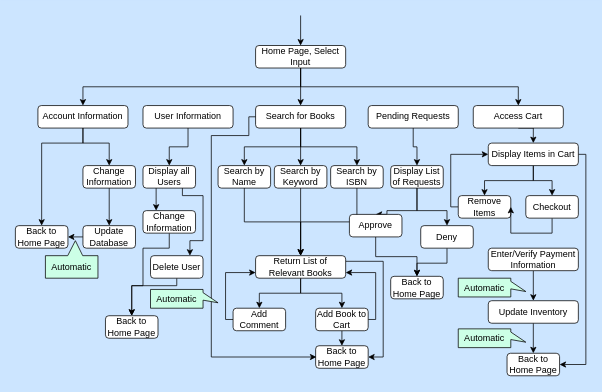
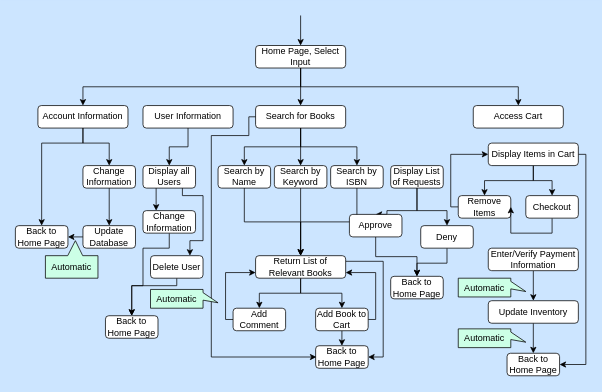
  <mxCell id="0" />
  <mxCell id="1" parent="0" />
- <mxCell id="2" style="edgeStyle=orthogonalEdgeStyle;rounded=0;orthogonalLoop=1;jettySize=auto;html=1;exitX=0.5;exitY=1;exitDx=0;exitDy=0;entryX=0.5;entryY=0;entryDx=0;entryDy=0;" edge="1" parent="1" source="3" target="9"><mxGeometry relative="1" as="geometry" /></mxCell>
  <mxCell id="3" value="Access Cart" style="rounded=1;whiteSpace=wrap;html=1;" vertex="1" parent="1"><mxGeometry x="630" y="140" width="120" height="30" as="geometry" /></mxCell>
  <mxCell id="4" style="edgeStyle=orthogonalEdgeStyle;rounded=0;orthogonalLoop=1;jettySize=auto;html=1;exitX=0;exitY=0.5;exitDx=0;exitDy=0;entryX=1;entryY=0.5;entryDx=0;entryDy=0;" edge="1" parent="1" source="5" target="20"><mxGeometry relative="1" as="geometry" /></mxCell>
  <mxCell id="5" value="Update Database" style="rounded=1;whiteSpace=wrap;html=1;" vertex="1" parent="1"><mxGeometry x="110" y="300" width="70" height="30" as="geometry" /></mxCell>
  <mxCell id="6" style="edgeStyle=orthogonalEdgeStyle;rounded=0;orthogonalLoop=1;jettySize=auto;html=1;exitX=0.5;exitY=1;exitDx=0;exitDy=0;entryX=0.5;entryY=0;entryDx=0;entryDy=0;" edge="1" parent="1" source="9" target="44"><mxGeometry relative="1" as="geometry" /></mxCell>
  <mxCell id="7" style="edgeStyle=orthogonalEdgeStyle;rounded=0;orthogonalLoop=1;jettySize=auto;html=1;exitX=0.5;exitY=1;exitDx=0;exitDy=0;entryX=0.5;entryY=0;entryDx=0;entryDy=0;" edge="1" parent="1" source="9" target="46"><mxGeometry relative="1" as="geometry" /></mxCell>
  <mxCell id="8" style="edgeStyle=orthogonalEdgeStyle;rounded=0;orthogonalLoop=1;jettySize=auto;html=1;exitX=1;exitY=0.5;exitDx=0;exitDy=0;entryX=1;entryY=0.5;entryDx=0;entryDy=0;" edge="1" parent="1" source="9" target="53"><mxGeometry relative="1" as="geometry"><Array as="points"><mxPoint x="780" y="205" /><mxPoint x="780" y="485" /></Array></mxGeometry></mxCell>
  <mxCell id="9" value="Display Items in Cart" style="rounded=1;whiteSpace=wrap;html=1;" vertex="1" parent="1"><mxGeometry x="650" y="190" width="120" height="30" as="geometry" /></mxCell>
  <mxCell id="10" style="edgeStyle=orthogonalEdgeStyle;rounded=0;orthogonalLoop=1;jettySize=auto;html=1;exitX=0.5;exitY=1;exitDx=0;exitDy=0;entryX=0.5;entryY=0;entryDx=0;entryDy=0;" edge="1" parent="1" source="14" target="19"><mxGeometry relative="1" as="geometry"><mxPoint x="160" y="140" as="targetPoint" /></mxGeometry></mxCell>
  <mxCell id="11" style="edgeStyle=orthogonalEdgeStyle;rounded=0;orthogonalLoop=1;jettySize=auto;html=1;exitX=0.5;exitY=1;exitDx=0;exitDy=0;entryX=0.5;entryY=0;entryDx=0;entryDy=0;" edge="1" parent="1" source="14" target="3"><mxGeometry relative="1" as="geometry" /></mxCell>
  <mxCell id="12" style="edgeStyle=orthogonalEdgeStyle;rounded=0;orthogonalLoop=1;jettySize=auto;html=1;exitX=0.5;exitY=1;exitDx=0;exitDy=0;entryX=0.5;entryY=0;entryDx=0;entryDy=0;" edge="1" parent="1" source="14" target="28"><mxGeometry relative="1" as="geometry" /></mxCell>
  <mxCell id="13" style="edgeStyle=orthogonalEdgeStyle;rounded=0;orthogonalLoop=1;jettySize=auto;html=1;exitX=0.5;exitY=0;exitDx=0;exitDy=0;" edge="1" parent="1" source="14"><mxGeometry relative="1" as="geometry"><mxPoint x="400" y="60" as="targetPoint" /></mxGeometry></mxCell>
  <mxCell id="14" value="Home Page, Select Input" style="rounded=1;whiteSpace=wrap;html=1;" vertex="1" parent="1"><mxGeometry x="340" y="60" width="120" height="30" as="geometry" /></mxCell>
  <mxCell id="15" style="edgeStyle=orthogonalEdgeStyle;rounded=0;orthogonalLoop=1;jettySize=auto;html=1;exitX=0.5;exitY=1;exitDx=0;exitDy=0;entryX=0.5;entryY=0;entryDx=0;entryDy=0;" edge="1" parent="1" source="16" target="5"><mxGeometry relative="1" as="geometry" /></mxCell>
  <mxCell id="16" value="Change Information" style="rounded=1;whiteSpace=wrap;html=1;" vertex="1" parent="1"><mxGeometry x="110" y="220" width="70" height="30" as="geometry" /></mxCell>
  <mxCell id="17" style="edgeStyle=orthogonalEdgeStyle;rounded=0;orthogonalLoop=1;jettySize=auto;html=1;exitX=0.5;exitY=1;exitDx=0;exitDy=0;entryX=0.5;entryY=0;entryDx=0;entryDy=0;" edge="1" parent="1" source="19" target="20"><mxGeometry relative="1" as="geometry"><Array as="points"><mxPoint x="110" y="190" /><mxPoint x="55" y="190" /></Array></mxGeometry></mxCell>
  <mxCell id="18" style="edgeStyle=orthogonalEdgeStyle;rounded=0;orthogonalLoop=1;jettySize=auto;html=1;exitX=0.5;exitY=1;exitDx=0;exitDy=0;entryX=0.5;entryY=0;entryDx=0;entryDy=0;" edge="1" parent="1" source="19" target="16"><mxGeometry relative="1" as="geometry"><Array as="points"><mxPoint x="110" y="190" /><mxPoint x="145" y="190" /></Array></mxGeometry></mxCell>
  <mxCell id="19" value="Account Information" style="rounded=1;whiteSpace=wrap;html=1;" vertex="1" parent="1"><mxGeometry x="50" y="140" width="120" height="30" as="geometry" /></mxCell>
  <mxCell id="20" value="Back to Home Page" style="rounded=1;whiteSpace=wrap;html=1;" vertex="1" parent="1"><mxGeometry x="20" y="300" width="70" height="30" as="geometry" /></mxCell>
  <mxCell id="21" style="edgeStyle=orthogonalEdgeStyle;rounded=0;orthogonalLoop=1;jettySize=auto;html=1;exitX=0.5;exitY=1;exitDx=0;exitDy=0;entryX=0.5;entryY=0;entryDx=0;entryDy=0;" edge="1" parent="1" source="22" target="41"><mxGeometry relative="1" as="geometry" /></mxCell>
  <mxCell id="22" value="Search by Name" style="rounded=1;whiteSpace=wrap;html=1;" vertex="1" parent="1"><mxGeometry x="290" y="220" width="70" height="30" as="geometry" /></mxCell>
  <mxCell id="23" value="Back to Home Page" style="rounded=1;whiteSpace=wrap;html=1;" vertex="1" parent="1"><mxGeometry x="420" y="460" width="70" height="30" as="geometry" /></mxCell>
  <mxCell id="24" style="edgeStyle=orthogonalEdgeStyle;rounded=0;orthogonalLoop=1;jettySize=auto;html=1;exitX=0.5;exitY=1;exitDx=0;exitDy=0;entryX=0.5;entryY=0;entryDx=0;entryDy=0;" edge="1" parent="1" source="28" target="22"><mxGeometry relative="1" as="geometry" /></mxCell>
  <mxCell id="25" style="edgeStyle=orthogonalEdgeStyle;rounded=0;orthogonalLoop=1;jettySize=auto;html=1;exitX=0.5;exitY=1;exitDx=0;exitDy=0;entryX=0.5;entryY=0;entryDx=0;entryDy=0;" edge="1" parent="1" source="28" target="30"><mxGeometry relative="1" as="geometry" /></mxCell>
  <mxCell id="26" style="edgeStyle=orthogonalEdgeStyle;rounded=0;orthogonalLoop=1;jettySize=auto;html=1;exitX=0.5;exitY=1;exitDx=0;exitDy=0;entryX=0.5;entryY=0;entryDx=0;entryDy=0;" edge="1" parent="1" source="28" target="32"><mxGeometry relative="1" as="geometry" /></mxCell>
  <mxCell id="27" style="edgeStyle=orthogonalEdgeStyle;rounded=0;orthogonalLoop=1;jettySize=auto;html=1;exitX=0;exitY=0.5;exitDx=0;exitDy=0;entryX=0;entryY=0.5;entryDx=0;entryDy=0;" edge="1" parent="1"><mxGeometry relative="1" as="geometry"><mxPoint x="341" y="155" as="sourcePoint" /><mxPoint x="421" y="475" as="targetPoint" /><Array as="points"><mxPoint x="331" y="155" /><mxPoint x="331" y="180" /><mxPoint x="281" y="180" /><mxPoint x="281" y="475" /></Array></mxGeometry></mxCell>
  <mxCell id="28" value="Search for Books" style="rounded=1;whiteSpace=wrap;html=1;" vertex="1" parent="1"><mxGeometry x="340" y="140" width="120" height="30" as="geometry" /></mxCell>
  <mxCell id="29" style="edgeStyle=orthogonalEdgeStyle;rounded=0;orthogonalLoop=1;jettySize=auto;html=1;exitX=0.5;exitY=1;exitDx=0;exitDy=0;" edge="1" parent="1" source="30"><mxGeometry relative="1" as="geometry"><mxPoint x="400" y="340" as="targetPoint" /></mxGeometry></mxCell>
  <mxCell id="30" value="Search by Keyword" style="rounded=1;whiteSpace=wrap;html=1;" vertex="1" parent="1"><mxGeometry x="365" y="220" width="70" height="30" as="geometry" /></mxCell>
  <mxCell id="31" style="edgeStyle=orthogonalEdgeStyle;rounded=0;orthogonalLoop=1;jettySize=auto;html=1;exitX=0.5;exitY=1;exitDx=0;exitDy=0;entryX=0.5;entryY=0;entryDx=0;entryDy=0;" edge="1" parent="1" source="32" target="41"><mxGeometry relative="1" as="geometry" /></mxCell>
  <mxCell id="32" value="Search by ISBN" style="rounded=1;whiteSpace=wrap;html=1;" vertex="1" parent="1"><mxGeometry x="440" y="220" width="70" height="30" as="geometry" /></mxCell>
  <mxCell id="33" style="edgeStyle=orthogonalEdgeStyle;rounded=0;orthogonalLoop=1;jettySize=auto;html=1;exitX=0;exitY=0.5;exitDx=0;exitDy=0;entryX=0;entryY=0.75;entryDx=0;entryDy=0;" edge="1" parent="1" source="34" target="41"><mxGeometry relative="1" as="geometry"><Array as="points"><mxPoint x="300" y="425" /><mxPoint x="300" y="363" /></Array></mxGeometry></mxCell>
  <mxCell id="34" value="Add Comment" style="rounded=1;whiteSpace=wrap;html=1;" vertex="1" parent="1"><mxGeometry x="310" y="410" width="70" height="30" as="geometry" /></mxCell>
  <mxCell id="35" style="edgeStyle=orthogonalEdgeStyle;rounded=0;orthogonalLoop=1;jettySize=auto;html=1;exitX=0.5;exitY=1;exitDx=0;exitDy=0;entryX=0.5;entryY=0;entryDx=0;entryDy=0;" edge="1" parent="1" source="37" target="23"><mxGeometry relative="1" as="geometry" /></mxCell>
  <mxCell id="36" style="edgeStyle=orthogonalEdgeStyle;rounded=0;orthogonalLoop=1;jettySize=auto;html=1;exitX=1;exitY=0.5;exitDx=0;exitDy=0;entryX=1;entryY=0.75;entryDx=0;entryDy=0;" edge="1" parent="1" source="37" target="41"><mxGeometry relative="1" as="geometry"><Array as="points"><mxPoint x="500" y="425" /><mxPoint x="500" y="363" /></Array></mxGeometry></mxCell>
  <mxCell id="37" value="Add Book to Cart" style="rounded=1;whiteSpace=wrap;html=1;" vertex="1" parent="1"><mxGeometry x="420" y="410" width="70" height="30" as="geometry" /></mxCell>
  <mxCell id="38" style="edgeStyle=orthogonalEdgeStyle;rounded=0;orthogonalLoop=1;jettySize=auto;html=1;exitX=0.5;exitY=1;exitDx=0;exitDy=0;entryX=0.5;entryY=0;entryDx=0;entryDy=0;" edge="1" parent="1" source="41" target="34"><mxGeometry relative="1" as="geometry" /></mxCell>
  <mxCell id="39" style="edgeStyle=orthogonalEdgeStyle;rounded=0;orthogonalLoop=1;jettySize=auto;html=1;exitX=0.5;exitY=1;exitDx=0;exitDy=0;entryX=0.5;entryY=0;entryDx=0;entryDy=0;" edge="1" parent="1" source="41" target="37"><mxGeometry relative="1" as="geometry" /></mxCell>
  <mxCell id="40" style="edgeStyle=orthogonalEdgeStyle;rounded=0;orthogonalLoop=1;jettySize=auto;html=1;exitX=1;exitY=0.25;exitDx=0;exitDy=0;entryX=1;entryY=0.5;entryDx=0;entryDy=0;" edge="1" parent="1" source="41" target="23"><mxGeometry relative="1" as="geometry"><mxPoint x="530" y="475" as="targetPoint" /><Array as="points"><mxPoint x="510" y="348" /><mxPoint x="510" y="475" /></Array></mxGeometry></mxCell>
  <mxCell id="41" value="Return List of Relevant Books" style="rounded=1;whiteSpace=wrap;html=1;" vertex="1" parent="1"><mxGeometry x="340" y="340" width="120" height="30" as="geometry" /></mxCell>
  <mxCell id="42" value="" style="endArrow=classic;html=1;rounded=0;entryX=0.5;entryY=0;entryDx=0;entryDy=0;" edge="1" parent="1" target="14"><mxGeometry width="50" height="50" relative="1" as="geometry"><mxPoint x="400" y="20" as="sourcePoint" /><mxPoint x="470" y="90" as="targetPoint" /></mxGeometry></mxCell>
  <mxCell id="43" style="edgeStyle=orthogonalEdgeStyle;rounded=0;orthogonalLoop=1;jettySize=auto;html=1;exitX=0;exitY=0.5;exitDx=0;exitDy=0;entryX=0;entryY=0.5;entryDx=0;entryDy=0;" edge="1" parent="1" source="44" target="9"><mxGeometry relative="1" as="geometry"><Array as="points"><mxPoint x="600" y="275" /><mxPoint x="600" y="205" /></Array></mxGeometry></mxCell>
  <mxCell id="44" value="Remove Items" style="rounded=1;whiteSpace=wrap;html=1;" vertex="1" parent="1"><mxGeometry x="610" y="260" width="70" height="30" as="geometry" /></mxCell>
  <mxCell id="45" style="edgeStyle=orthogonalEdgeStyle;rounded=0;orthogonalLoop=1;jettySize=auto;html=1;exitX=0.5;exitY=1;exitDx=0;exitDy=0;" edge="1" parent="1" source="46" target="44"><mxGeometry relative="1" as="geometry" /></mxCell>
  <mxCell id="46" value="Checkout" style="rounded=1;whiteSpace=wrap;html=1;" vertex="1" parent="1"><mxGeometry x="700" y="260" width="70" height="30" as="geometry" /></mxCell>
  <mxCell id="47" style="edgeStyle=orthogonalEdgeStyle;rounded=0;orthogonalLoop=1;jettySize=auto;html=1;exitX=0.5;exitY=1;exitDx=0;exitDy=0;entryX=0.5;entryY=0;entryDx=0;entryDy=0;" edge="1" parent="1" source="48" target="50"><mxGeometry relative="1" as="geometry" /></mxCell>
  <mxCell id="48" value="Enter/Verify Payment Information" style="rounded=1;whiteSpace=wrap;html=1;" vertex="1" parent="1"><mxGeometry x="650" y="330" width="120" height="30" as="geometry" /></mxCell>
  <mxCell id="49" style="edgeStyle=orthogonalEdgeStyle;rounded=0;orthogonalLoop=1;jettySize=auto;html=1;exitX=0.5;exitY=1;exitDx=0;exitDy=0;entryX=0.5;entryY=0;entryDx=0;entryDy=0;" edge="1" parent="1" source="50" target="53"><mxGeometry relative="1" as="geometry" /></mxCell>
  <mxCell id="50" value="Update Inventory" style="rounded=1;whiteSpace=wrap;html=1;" vertex="1" parent="1"><mxGeometry x="650" y="400" width="120" height="30" as="geometry" /></mxCell>
  <mxCell id="51" value="Automatic" style="shape=callout;whiteSpace=wrap;html=1;perimeter=calloutPerimeter;direction=west;position2=0.43;size=20;position=0.29;fillColor=#CCFFE6;" vertex="1" parent="1"><mxGeometry x="60" y="320" width="70" height="50" as="geometry" /></mxCell>
  <mxCell id="52" value="Automatic" style="shape=callout;whiteSpace=wrap;html=1;perimeter=calloutPerimeter;direction=north;position2=0.29;size=20;position=0.43;fillColor=#CCFFE6;base=10;" vertex="1" parent="1"><mxGeometry x="610" y="437.5" width="90" height="25" as="geometry" /></mxCell>
  <mxCell id="53" value="Back to Home Page" style="rounded=1;whiteSpace=wrap;html=1;" vertex="1" parent="1"><mxGeometry x="675" y="470" width="70" height="30" as="geometry" /></mxCell>
  <mxCell id="54" value="Automatic" style="shape=callout;whiteSpace=wrap;html=1;perimeter=calloutPerimeter;direction=north;position2=0.29;size=20;position=0.43;fillColor=#CCFFE6;base=10;" vertex="1" parent="1"><mxGeometry x="200" y="385" width="90" height="25" as="geometry" /></mxCell>
  <mxCell id="55" value="Automatic" style="shape=callout;whiteSpace=wrap;html=1;perimeter=calloutPerimeter;direction=north;position2=0.29;size=20;position=0.43;fillColor=#CCFFE6;base=10;" vertex="1" parent="1"><mxGeometry x="610" y="370" width="90" height="25" as="geometry" /></mxCell>
  <mxCell id="56" style="edgeStyle=orthogonalEdgeStyle;rounded=0;orthogonalLoop=1;jettySize=auto;html=1;exitX=0.5;exitY=1;exitDx=0;exitDy=0;entryX=0.5;entryY=0;entryDx=0;entryDy=0;" edge="1" parent="1" source="57" target="70"><mxGeometry relative="1" as="geometry" /></mxCell>
  <mxCell id="57" value="User Information" style="rounded=1;whiteSpace=wrap;html=1;" vertex="1" parent="1"><mxGeometry x="190" y="140" width="120" height="30" as="geometry" /></mxCell>
- <mxCell id="58" style="edgeStyle=orthogonalEdgeStyle;rounded=0;orthogonalLoop=1;jettySize=auto;html=1;exitX=0.5;exitY=1;exitDx=0;exitDy=0;entryX=0.5;entryY=0;entryDx=0;entryDy=0;" edge="1" parent="1" source="59" target="62"><mxGeometry relative="1" as="geometry" /></mxCell>
- <mxCell id="59" value="Pending Requests" style="rounded=1;whiteSpace=wrap;html=1;" vertex="1" parent="1"><mxGeometry x="490" y="140" width="120" height="30" as="geometry" /></mxCell>
  <mxCell id="60" style="edgeStyle=orthogonalEdgeStyle;rounded=0;orthogonalLoop=1;jettySize=auto;html=1;exitX=0.5;exitY=1;exitDx=0;exitDy=0;entryX=0.5;entryY=0;entryDx=0;entryDy=0;" edge="1" parent="1" source="62" target="64"><mxGeometry relative="1" as="geometry"><Array as="points"><mxPoint x="555" y="280" /><mxPoint x="515" y="280" /></Array></mxGeometry></mxCell>
  <mxCell id="61" style="edgeStyle=orthogonalEdgeStyle;rounded=0;orthogonalLoop=1;jettySize=auto;html=1;exitX=0.5;exitY=1;exitDx=0;exitDy=0;entryX=0.5;entryY=0;entryDx=0;entryDy=0;" edge="1" parent="1" source="62" target="66"><mxGeometry relative="1" as="geometry"><Array as="points"><mxPoint x="555" y="280" /><mxPoint x="595" y="280" /></Array></mxGeometry></mxCell>
  <mxCell id="62" value="Display List of Requests" style="rounded=1;whiteSpace=wrap;html=1;" vertex="1" parent="1"><mxGeometry x="520" y="220" width="70" height="30" as="geometry" /></mxCell>
  <mxCell id="63" style="edgeStyle=orthogonalEdgeStyle;rounded=0;orthogonalLoop=1;jettySize=auto;html=1;exitX=0.5;exitY=1;exitDx=0;exitDy=0;entryX=0.5;entryY=0;entryDx=0;entryDy=0;" edge="1" parent="1" source="64" target="67"><mxGeometry relative="1" as="geometry" /></mxCell>
  <mxCell id="64" value="Approve" style="rounded=1;whiteSpace=wrap;html=1;" vertex="1" parent="1"><mxGeometry x="465" y="285" width="70" height="30" as="geometry" /></mxCell>
  <mxCell id="65" style="edgeStyle=orthogonalEdgeStyle;rounded=0;orthogonalLoop=1;jettySize=auto;html=1;exitX=0.5;exitY=1;exitDx=0;exitDy=0;entryX=0.5;entryY=0;entryDx=0;entryDy=0;" edge="1" parent="1" source="66" target="67"><mxGeometry relative="1" as="geometry"><mxPoint x="560" y="370" as="targetPoint" /></mxGeometry></mxCell>
  <mxCell id="66" value="Deny" style="rounded=1;whiteSpace=wrap;html=1;" vertex="1" parent="1"><mxGeometry x="560" y="300" width="70" height="30" as="geometry" /></mxCell>
  <mxCell id="67" value="Back to Home Page" style="rounded=1;whiteSpace=wrap;html=1;" vertex="1" parent="1"><mxGeometry x="520" y="367.5" width="70" height="30" as="geometry" /></mxCell>
  <mxCell id="68" style="edgeStyle=orthogonalEdgeStyle;rounded=0;orthogonalLoop=1;jettySize=auto;html=1;exitX=0.25;exitY=1;exitDx=0;exitDy=0;entryX=0.25;entryY=0;entryDx=0;entryDy=0;" edge="1" parent="1" source="70" target="72"><mxGeometry relative="1" as="geometry" /></mxCell>
  <mxCell id="69" style="edgeStyle=orthogonalEdgeStyle;rounded=0;orthogonalLoop=1;jettySize=auto;html=1;exitX=0.75;exitY=1;exitDx=0;exitDy=0;entryX=0.75;entryY=0;entryDx=0;entryDy=0;" edge="1" parent="1" source="70" target="74"><mxGeometry relative="1" as="geometry"><Array as="points"><mxPoint x="243" y="260" /><mxPoint x="270" y="260" /><mxPoint x="270" y="320" /><mxPoint x="253" y="320" /></Array></mxGeometry></mxCell>
  <mxCell id="70" value="Display all Users" style="rounded=1;whiteSpace=wrap;html=1;" vertex="1" parent="1"><mxGeometry x="190" y="220" width="70" height="30" as="geometry" /></mxCell>
  <mxCell id="71" style="edgeStyle=orthogonalEdgeStyle;rounded=0;orthogonalLoop=1;jettySize=auto;html=1;exitX=0.5;exitY=1;exitDx=0;exitDy=0;entryX=0.5;entryY=0;entryDx=0;entryDy=0;" edge="1" parent="1" source="72" target="75"><mxGeometry relative="1" as="geometry"><Array as="points"><mxPoint x="225" y="330" /><mxPoint x="190" y="330" /><mxPoint x="190" y="380" /><mxPoint x="175" y="380" /></Array></mxGeometry></mxCell>
  <mxCell id="72" value="Change Information" style="rounded=1;whiteSpace=wrap;html=1;" vertex="1" parent="1"><mxGeometry x="190" y="280" width="70" height="30" as="geometry" /></mxCell>
  <mxCell id="73" style="edgeStyle=orthogonalEdgeStyle;rounded=0;orthogonalLoop=1;jettySize=auto;html=1;exitX=0.5;exitY=1;exitDx=0;exitDy=0;entryX=0.5;entryY=0;entryDx=0;entryDy=0;" edge="1" parent="1" source="74" target="75"><mxGeometry relative="1" as="geometry"><mxPoint x="190" y="400" as="targetPoint" /><Array as="points"><mxPoint x="235" y="380" /><mxPoint x="175" y="380" /></Array></mxGeometry></mxCell>
  <mxCell id="74" value="Delete User" style="rounded=1;whiteSpace=wrap;html=1;" vertex="1" parent="1"><mxGeometry x="200" y="340" width="70" height="30" as="geometry" /></mxCell>
  <mxCell id="75" value="Back to Home Page" style="rounded=1;whiteSpace=wrap;html=1;" vertex="1" parent="1"><mxGeometry x="140" y="420" width="70" height="30" as="geometry" /></mxCell>
